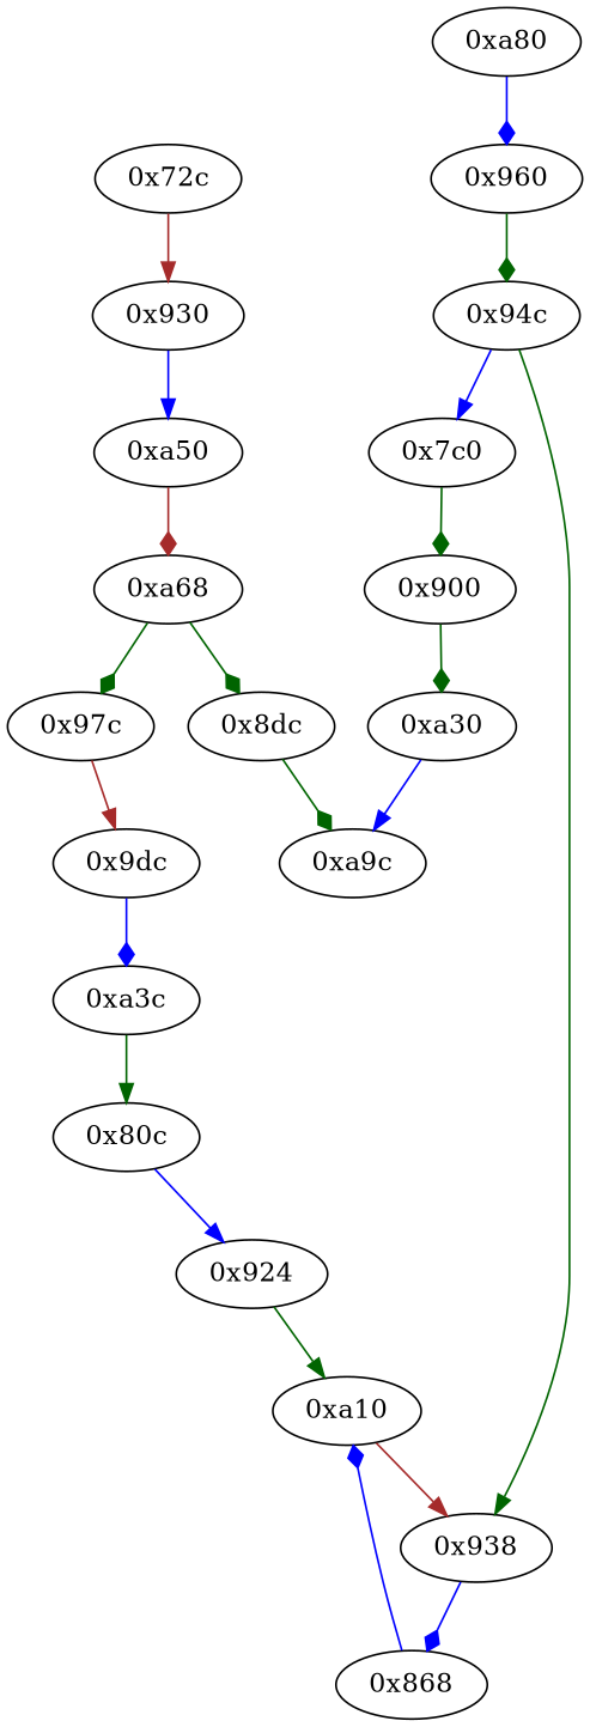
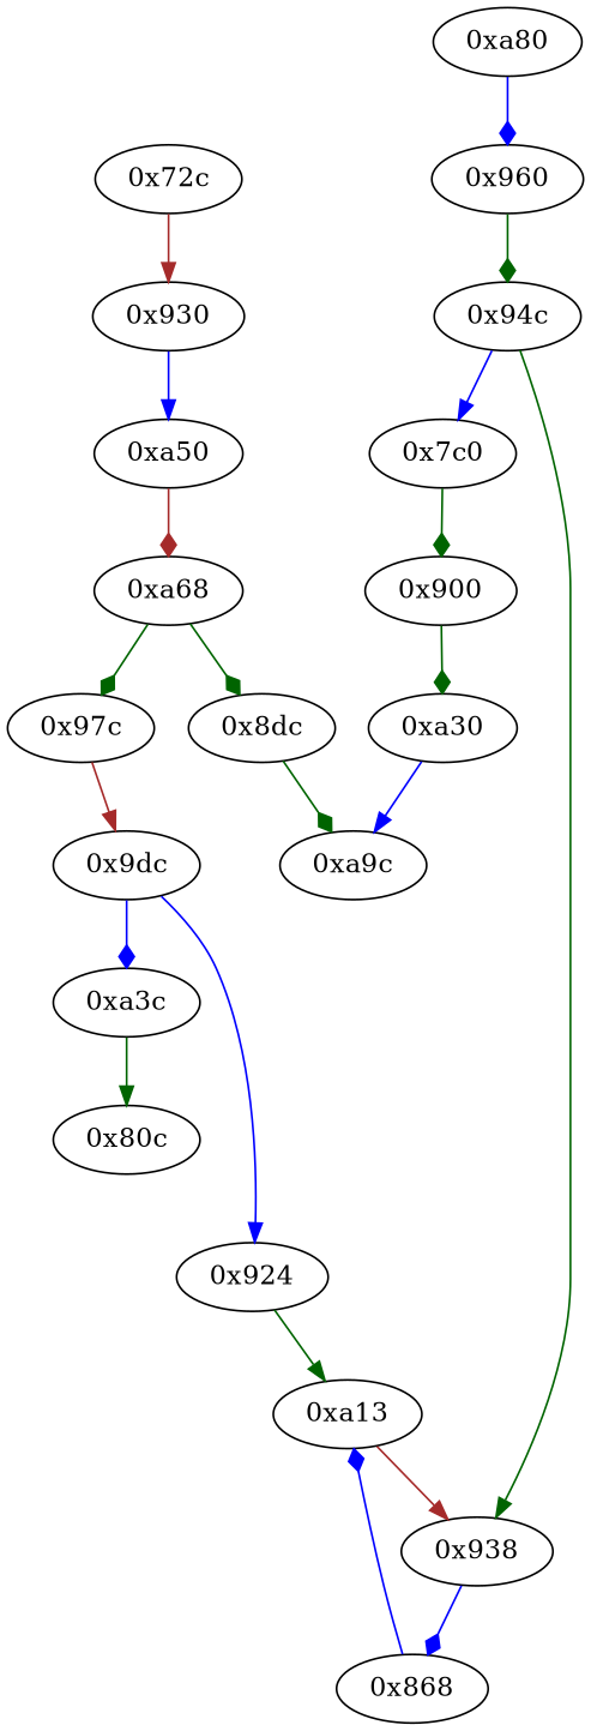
  strict digraph {
    node [opcode="[u'ldr', u'mov', u'b']"]
    edge [arrowhead=diamond color=darkgreen]
-   "0xa10" [opcode="[u'str', u'ldr', u'ldr', u'bl', u'ldr', u'cmp', u'mov', u'b']"]
+   "0xa10" [opcode="[u'str', u'ldr', u'ldr', u'bl', u'ldr', u'cmp', u'mov', u'b']" label="0xa13"]
    "0x924"
    "0x938" [opcode="[u'ldr', u'add', u'str', u'ldr', u'b']"]
    "0x868"
    "0xa80" [opcode="[u'ldr', u'ldr', u'bl', u'str', u'ldr', u'b']"]
    "0x960" [opcode="[u'ldr', u'cmp', u'mov', u'mov', u'strb', u'ldr', u'b']"]
    "0x94c" [opcode="[u'ldrb', u'ldr', u'cmp', u'mov', u'b']"]
    "0x7c0" [opcode="[u'ldr', u'ldr', u'ldr', u'mov', u'bl', u'ldr', u'b']"]
    "0x900" [opcode="[u'ldr', u'ldr', u'b']"]
    "0xa30" [opcode="[u'mov', u'mov', u'b']"]
    "0x930" [opcode="[u'ldr', u'b']"]
    "0xa50" [opcode="[u'cmp', u'mov', u'mov', u'strb', u'ldr', u'b']"]
    "0xa68" [opcode="[u'ldrb', u'ldr', u'ldr', u'cmp', u'mov', u'b']"]
    "0x8dc" [opcode="[u'mov', u'mov', u'b']"]
    "0x97c" [opcode="[u'sub', u'str', u'mov', u'str', u'mov', u'mov', u'ldr', u'mov', u'str', u'mov', u'ldr', u'bl', u'mov', u'ldr', u'b']"]
    "0xa9c" [opcode="[u'ldr', u'ldr', u'ldr', u'ldr', u'sub', u'mov', u'sub', u'pop']"]
    "0xa3c" [opcode="[u'ldr', u'ldrb', u'strb', u'ldr', u'b']"]
    "0x80c" [opcode="[u'ldrb', u'str', u'ldr', u'ldr', u'ldr', u'ldr', u'cmp', u'mov', u'str', u'ldr', u'b']"]
    "0x9dc" [opcode="[u'ldr', u'mov', u'mov', u'ldrb', u'str', u'ldr', u'mov', u'mov', u'str', u'ldr', u'ldr', u'ldr', u'b']"]
    "0x72c" [opcode="[u'push', u'add', u'sub', u'mov', u'ldr', u'str', u'ldr', u'ldr', u'add', u'ldr', u'str', u'ldr', u'ldr', u'ldr', u'ldr', u'b']"]
    "0xa10" -> "0x938" [arrowhead=normal color=brown]
    "0x924" -> "0xa10" [arrowhead=normal]
    "0x938" -> "0x868" [color=blue]
    "0x868" -> "0xa10" [color=blue]
    "0xa80" -> "0x960" [color=blue]
    "0x960" -> "0x94c"
    "0x94c" -> "0x938" [arrowhead=normal]
    "0x94c" -> "0x7c0" [arrowhead=normal color=blue]
    "0x7c0" -> "0x900"
    "0x900" -> "0xa30"
    "0xa30" -> "0xa9c" [arrowhead=normal color=blue]
    "0x930" -> "0xa50" [arrowhead=normal color=blue]
    "0xa50" -> "0xa68" [color=brown]
    "0xa68" -> "0x8dc"
    "0xa68" -> "0x97c"
    "0x8dc" -> "0xa9c"
    "0x97c" -> "0x9dc" [arrowhead=normal color=brown]
    "0xa3c" -> "0x80c" [arrowhead=normal]
-   "0x80c" -> "0x924" [arrowhead=normal color=blue]
+   "0x9dc" -> "0x924" [arrowhead=normal color=blue]
    "0x9dc" -> "0xa3c" [color=blue]
    "0x72c" -> "0x930" [arrowhead=normal color=brown]
  }
